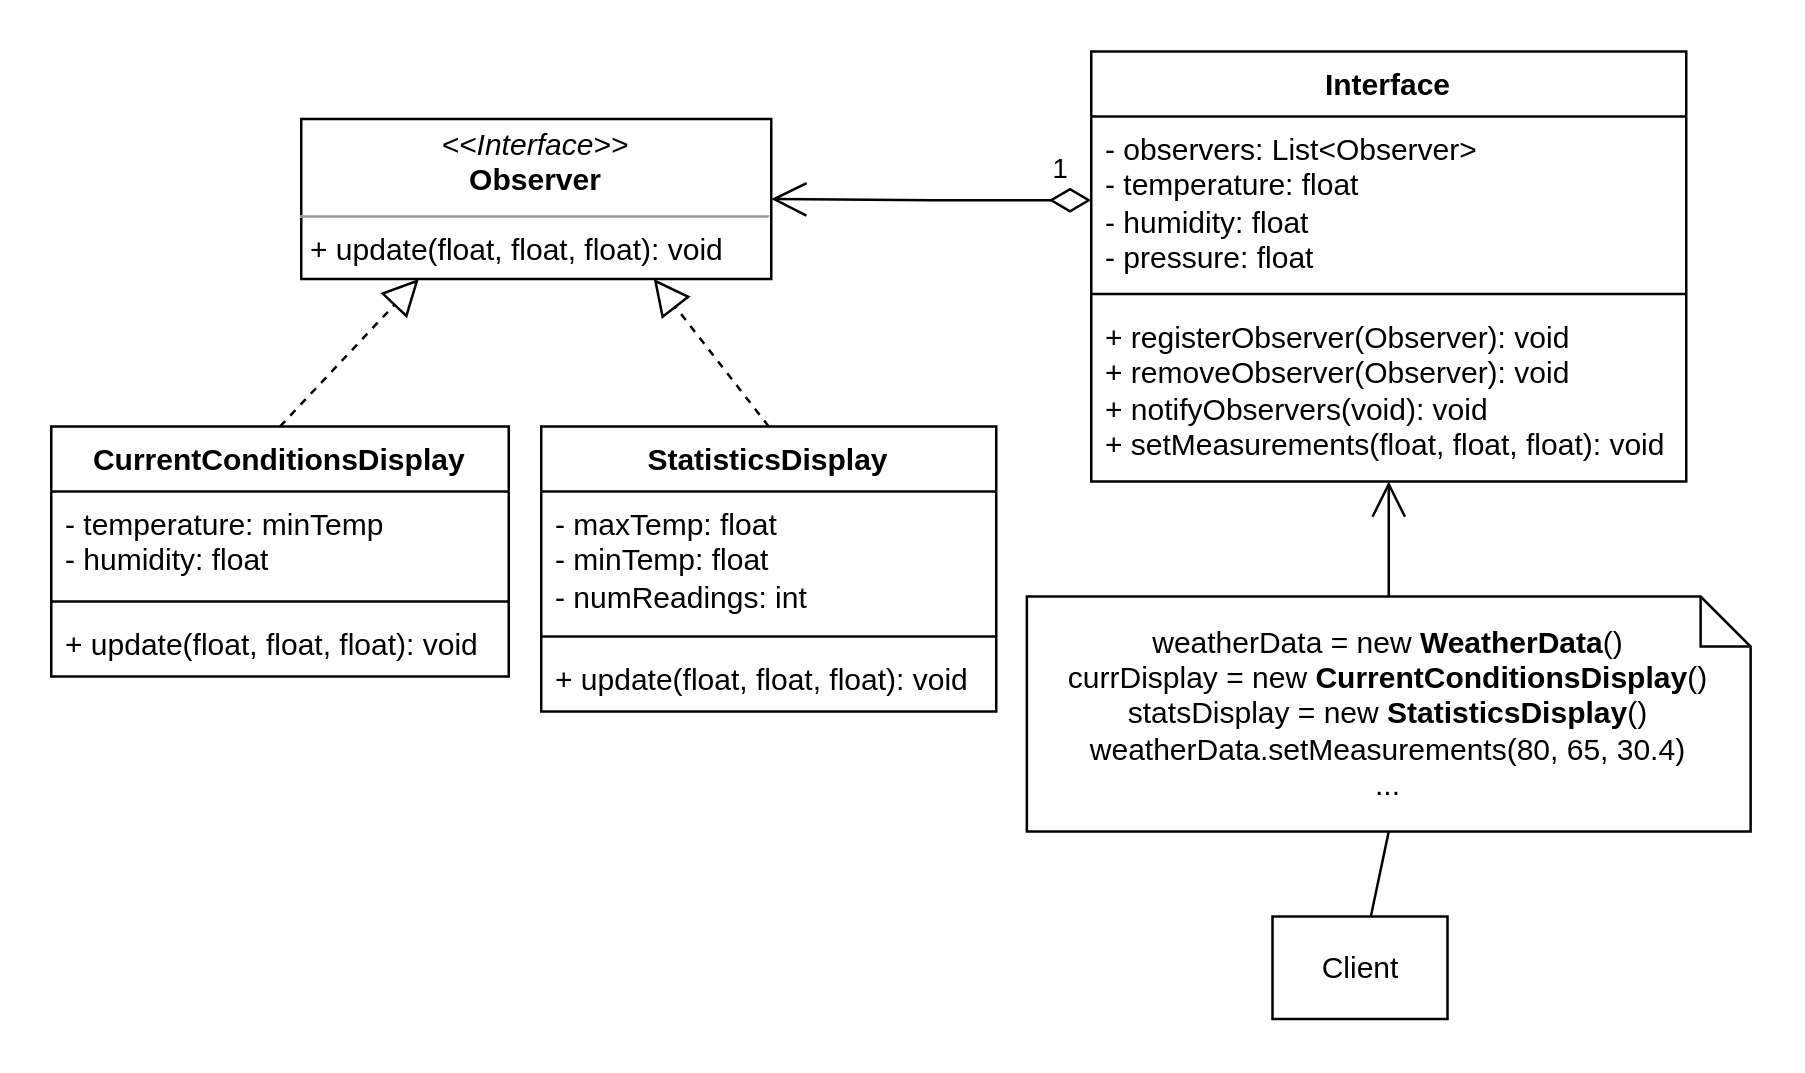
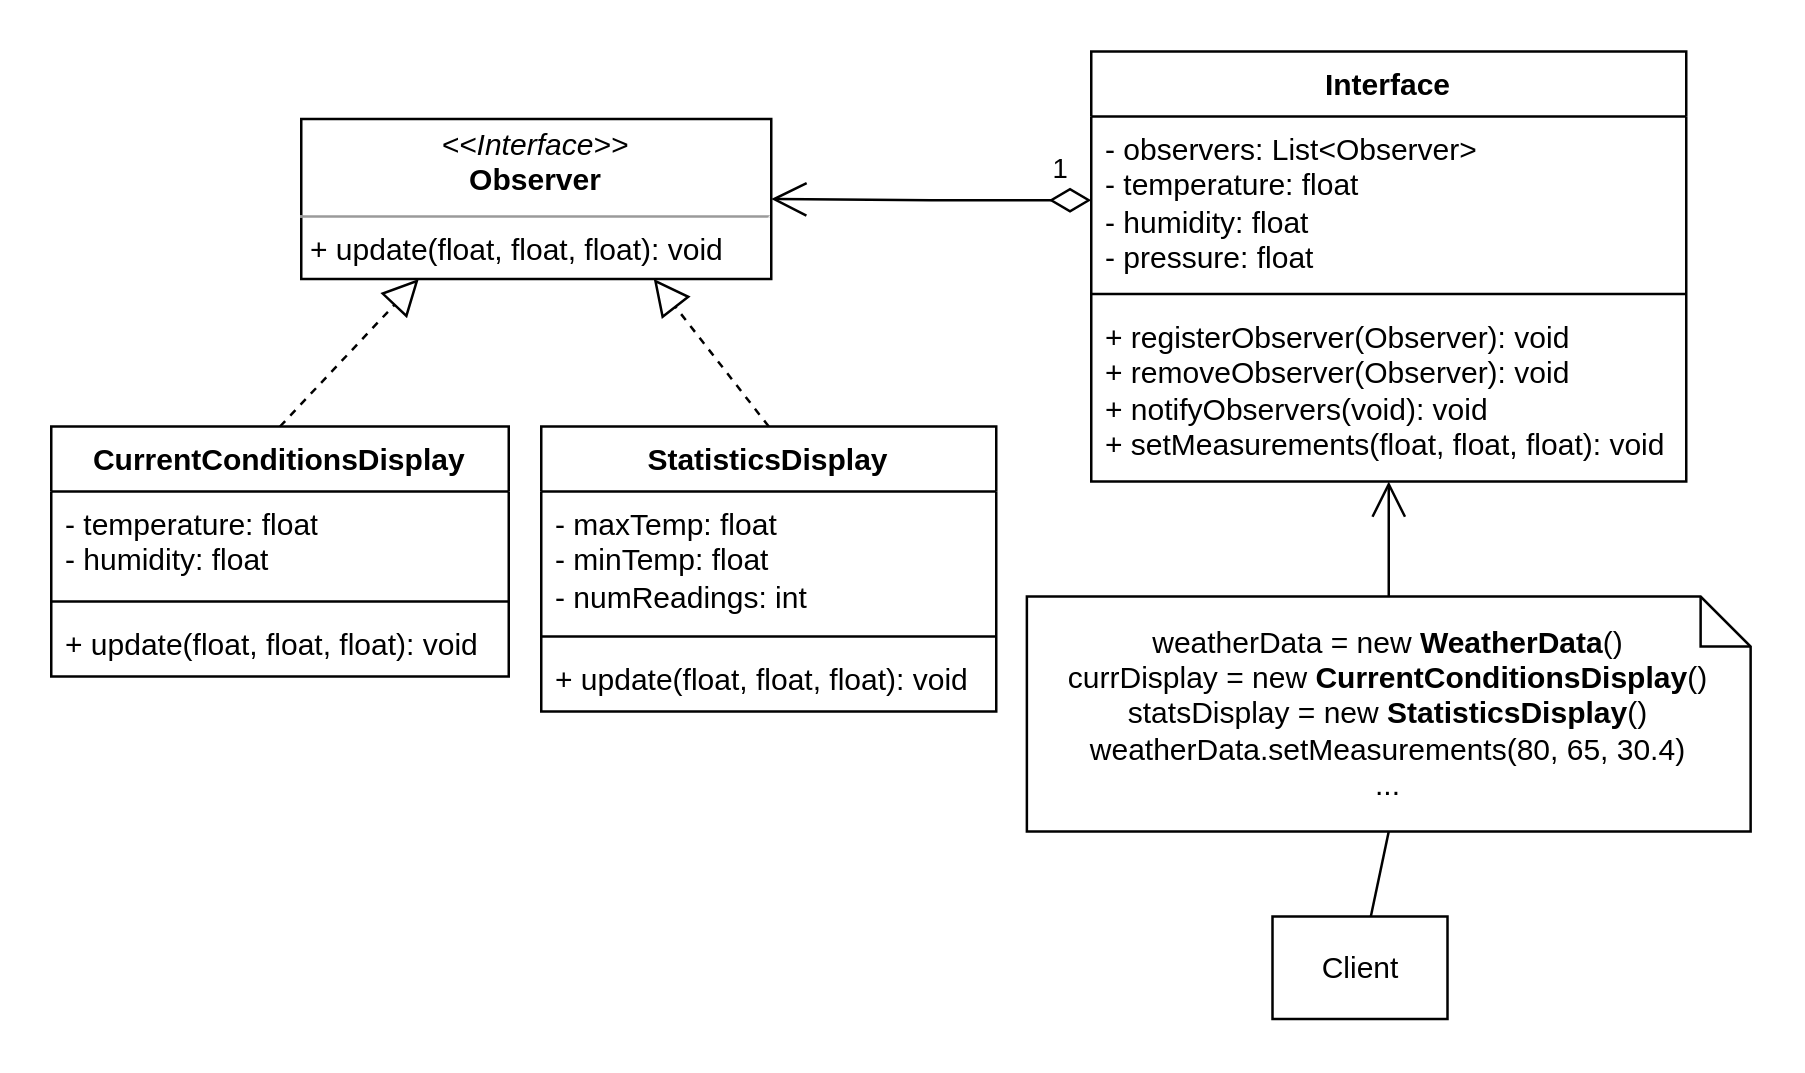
  <mxCell id="0" />
  <mxCell id="1" parent="0" />
  <mxCell id="2" value="Interface" style="swimlane;fontStyle=1;align=center;verticalAlign=top;childLayout=stackLayout;horizontal=1;startSize=26;horizontalStack=0;resizeParent=1;resizeParentMax=0;resizeLast=0;collapsible=1;marginBottom=0;whiteSpace=wrap;html=1;" vertex="1" parent="1"><mxGeometry x="436" y="20" width="238" height="172" as="geometry" /></mxCell>
  <mxCell id="3" value="- observers: List&amp;lt;Observer&amp;gt;&lt;br&gt;- temperature: float&lt;br&gt;- humidity: float&lt;br&gt;- pressure: float" style="text;strokeColor=none;fillColor=none;align=left;verticalAlign=top;spacingLeft=4;spacingRight=4;overflow=hidden;rotatable=0;points=[[0,0.5],[1,0.5]];portConstraint=eastwest;whiteSpace=wrap;html=1;" vertex="1" parent="2"><mxGeometry y="26" width="238" height="67" as="geometry" /></mxCell>
  <mxCell id="4" value="" style="line;strokeWidth=1;fillColor=none;align=left;verticalAlign=middle;spacingTop=-1;spacingLeft=3;spacingRight=3;rotatable=0;labelPosition=right;points=[];portConstraint=eastwest;strokeColor=inherit;" vertex="1" parent="2"><mxGeometry y="93" width="238" height="8" as="geometry" /></mxCell>
  <mxCell id="5" value="+ registerObserver(Observer): void&lt;br&gt;+ removeObserver(Observer): void&lt;br&gt;+ notifyObservers(void): void&lt;br&gt;+ setMeasurements(float, float, float): void" style="text;strokeColor=none;fillColor=none;align=left;verticalAlign=top;spacingLeft=4;spacingRight=4;overflow=hidden;rotatable=0;points=[[0,0.5],[1,0.5]];portConstraint=eastwest;whiteSpace=wrap;html=1;" vertex="1" parent="2"><mxGeometry y="101" width="238" height="71" as="geometry" /></mxCell>
  <mxCell id="6" value="CurrentConditionsDisplay" style="swimlane;fontStyle=1;align=center;verticalAlign=top;childLayout=stackLayout;horizontal=1;startSize=26;horizontalStack=0;resizeParent=1;resizeParentMax=0;resizeLast=0;collapsible=1;marginBottom=0;whiteSpace=wrap;html=1;" vertex="1" parent="1"><mxGeometry x="20" y="170" width="183" height="100" as="geometry" /></mxCell>
- <mxCell id="7" value="- temperature: minTemp&lt;br&gt;- humidity: float" style="text;strokeColor=none;fillColor=none;align=left;verticalAlign=top;spacingLeft=4;spacingRight=4;overflow=hidden;rotatable=0;points=[[0,0.5],[1,0.5]];portConstraint=eastwest;whiteSpace=wrap;html=1;" vertex="1" parent="6"><mxGeometry y="26" width="183" height="40" as="geometry" /></mxCell>
+ <mxCell id="7" value="- temperature: float&lt;br&gt;- humidity: float" style="text;strokeColor=none;fillColor=none;align=left;verticalAlign=top;spacingLeft=4;spacingRight=4;overflow=hidden;rotatable=0;points=[[0,0.5],[1,0.5]];portConstraint=eastwest;whiteSpace=wrap;html=1;" vertex="1" parent="6"><mxGeometry y="26" width="183" height="40" as="geometry" /></mxCell>
  <mxCell id="8" value="" style="line;strokeWidth=1;fillColor=none;align=left;verticalAlign=middle;spacingTop=-1;spacingLeft=3;spacingRight=3;rotatable=0;labelPosition=right;points=[];portConstraint=eastwest;strokeColor=inherit;" vertex="1" parent="6"><mxGeometry y="66" width="183" height="8" as="geometry" /></mxCell>
  <mxCell id="9" value="+ update(float, float, float): void" style="text;strokeColor=none;fillColor=none;align=left;verticalAlign=top;spacingLeft=4;spacingRight=4;overflow=hidden;rotatable=0;points=[[0,0.5],[1,0.5]];portConstraint=eastwest;whiteSpace=wrap;html=1;" vertex="1" parent="6"><mxGeometry y="74" width="183" height="26" as="geometry" /></mxCell>
  <mxCell id="10" value="StatisticsDisplay" style="swimlane;fontStyle=1;align=center;verticalAlign=top;childLayout=stackLayout;horizontal=1;startSize=26;horizontalStack=0;resizeParent=1;resizeParentMax=0;resizeLast=0;collapsible=1;marginBottom=0;whiteSpace=wrap;html=1;" vertex="1" parent="1"><mxGeometry x="216" y="170" width="182" height="114" as="geometry" /></mxCell>
  <mxCell id="11" value="- maxTemp: float&lt;br style=&quot;--tw-translate-x: 0; --tw-translate-y: 0; --tw-rotate: 0; --tw-skew-x: 0; --tw-skew-y: 0; --tw-scale-x: 1; --tw-scale-y: 1; --tw-pan-x: ; --tw-pan-y: ; --tw-pinch-zoom: ; --tw-scroll-snap-strictness: proximity; --tw-ordinal: ; --tw-slashed-zero: ; --tw-numeric-figure: ; --tw-numeric-spacing: ; --tw-numeric-fraction: ; --tw-ring-inset: ; --tw-ring-offset-width: 0px; --tw-ring-offset-color: #fff; --tw-ring-color: rgb(59 130 246 / .5); --tw-ring-offset-shadow: 0 0 #0000; --tw-ring-shadow: 0 0 #0000; --tw-shadow: 0 0 #0000; --tw-shadow-colored: 0 0 #0000; --tw-blur: ; --tw-brightness: ; --tw-contrast: ; --tw-grayscale: ; --tw-hue-rotate: ; --tw-invert: ; --tw-saturate: ; --tw-sepia: ; --tw-drop-shadow: ; --tw-backdrop-blur: ; --tw-backdrop-brightness: ; --tw-backdrop-contrast: ; --tw-backdrop-grayscale: ; --tw-backdrop-hue-rotate: ; --tw-backdrop-invert: ; --tw-backdrop-opacity: ; --tw-backdrop-saturate: ; --tw-backdrop-sepia: ; border-color: var(--border-color);&quot;&gt;- minTemp: float&lt;br&gt;- numReadings: int" style="text;strokeColor=none;fillColor=none;align=left;verticalAlign=top;spacingLeft=4;spacingRight=4;overflow=hidden;rotatable=0;points=[[0,0.5],[1,0.5]];portConstraint=eastwest;whiteSpace=wrap;html=1;" vertex="1" parent="10"><mxGeometry y="26" width="182" height="54" as="geometry" /></mxCell>
  <mxCell id="12" value="" style="line;strokeWidth=1;fillColor=none;align=left;verticalAlign=middle;spacingTop=-1;spacingLeft=3;spacingRight=3;rotatable=0;labelPosition=right;points=[];portConstraint=eastwest;strokeColor=inherit;" vertex="1" parent="10"><mxGeometry y="80" width="182" height="8" as="geometry" /></mxCell>
  <mxCell id="13" value="+ update(float, float, float): void" style="text;strokeColor=none;fillColor=none;align=left;verticalAlign=top;spacingLeft=4;spacingRight=4;overflow=hidden;rotatable=0;points=[[0,0.5],[1,0.5]];portConstraint=eastwest;whiteSpace=wrap;html=1;" vertex="1" parent="10"><mxGeometry y="88" width="182" height="26" as="geometry" /></mxCell>
  <mxCell id="14" value="&lt;p style=&quot;margin:0px;margin-top:4px;text-align:center;&quot;&gt;&lt;i&gt;&amp;lt;&amp;lt;Interface&amp;gt;&amp;gt;&lt;/i&gt;&lt;br&gt;&lt;b&gt;Observer&lt;/b&gt;&lt;/p&gt;&lt;hr size=&quot;1&quot;&gt;&lt;p style=&quot;margin:0px;margin-left:4px;&quot;&gt;&lt;/p&gt;&lt;p style=&quot;margin:0px;margin-left:4px;&quot;&gt;+ update(float, float, float): void&lt;br&gt;&lt;/p&gt;" style="verticalAlign=top;align=left;overflow=fill;fontSize=12;fontFamily=Helvetica;html=1;whiteSpace=wrap;" vertex="1" parent="1"><mxGeometry x="120" y="47" width="188" height="64" as="geometry" /></mxCell>
  <mxCell id="15" value="" style="endArrow=block;dashed=1;endFill=0;endSize=12;html=1;rounded=0;exitX=0.5;exitY=0;exitDx=0;exitDy=0;entryX=0.25;entryY=1;entryDx=0;entryDy=0;" edge="1" parent="1" source="6" target="14"><mxGeometry width="160" relative="1" as="geometry"><mxPoint x="106" y="147" as="sourcePoint" /><mxPoint x="266" y="147" as="targetPoint" /></mxGeometry></mxCell>
  <mxCell id="16" value="" style="endArrow=block;dashed=1;endFill=0;endSize=12;html=1;rounded=0;exitX=0.5;exitY=0;exitDx=0;exitDy=0;entryX=0.75;entryY=1;entryDx=0;entryDy=0;" edge="1" parent="1" source="10" target="14"><mxGeometry width="160" relative="1" as="geometry"><mxPoint x="336" y="147" as="sourcePoint" /><mxPoint x="401" y="88" as="targetPoint" /></mxGeometry></mxCell>
  <mxCell id="17" value="1" style="endArrow=open;html=1;endSize=12;startArrow=diamondThin;startSize=14;startFill=0;edgeStyle=orthogonalEdgeStyle;align=left;verticalAlign=bottom;rounded=0;entryX=1;entryY=0.5;entryDx=0;entryDy=0;" edge="1" parent="1" source="3" target="14"><mxGeometry x="-0.74" y="-4" relative="1" as="geometry"><mxPoint x="476" y="-26" as="sourcePoint" /><mxPoint x="636" y="-26" as="targetPoint" /><mxPoint as="offset" /></mxGeometry></mxCell>
  <mxCell id="18" value="" style="endArrow=open;endFill=1;endSize=12;html=1;rounded=0;exitX=0.5;exitY=0;exitDx=0;exitDy=0;exitPerimeter=0;" edge="1" parent="1" source="20" target="5"><mxGeometry width="160" relative="1" as="geometry"><mxPoint x="555" y="253" as="sourcePoint" /><mxPoint x="817" y="222" as="targetPoint" /></mxGeometry></mxCell>
  <mxCell id="19" value="Client" style="html=1;whiteSpace=wrap;" vertex="1" parent="1"><mxGeometry x="508.5" y="366" width="70" height="41" as="geometry" /></mxCell>
  <mxCell id="20" value="weatherData = new &lt;b&gt;WeatherData&lt;/b&gt;()&lt;br&gt;currDisplay = new &lt;b&gt;CurrentConditionsDisplay&lt;/b&gt;()&lt;br&gt;statsDisplay = new &lt;b&gt;StatisticsDisplay&lt;/b&gt;()&lt;br&gt;weatherData.setMeasurements(80, 65, 30.4)&lt;br&gt;..." style="shape=note;size=20;whiteSpace=wrap;html=1;" vertex="1" parent="1"><mxGeometry x="410.25" y="238" width="289.5" height="94" as="geometry" /></mxCell>
  <mxCell id="21" value="" style="endArrow=none;html=1;rounded=0;entryX=0.5;entryY=1;entryDx=0;entryDy=0;entryPerimeter=0;" edge="1" parent="1" source="19" target="20"><mxGeometry width="50" height="50" relative="1" as="geometry"><mxPoint x="398" y="237" as="sourcePoint" /><mxPoint x="448" y="187" as="targetPoint" /></mxGeometry></mxCell>
